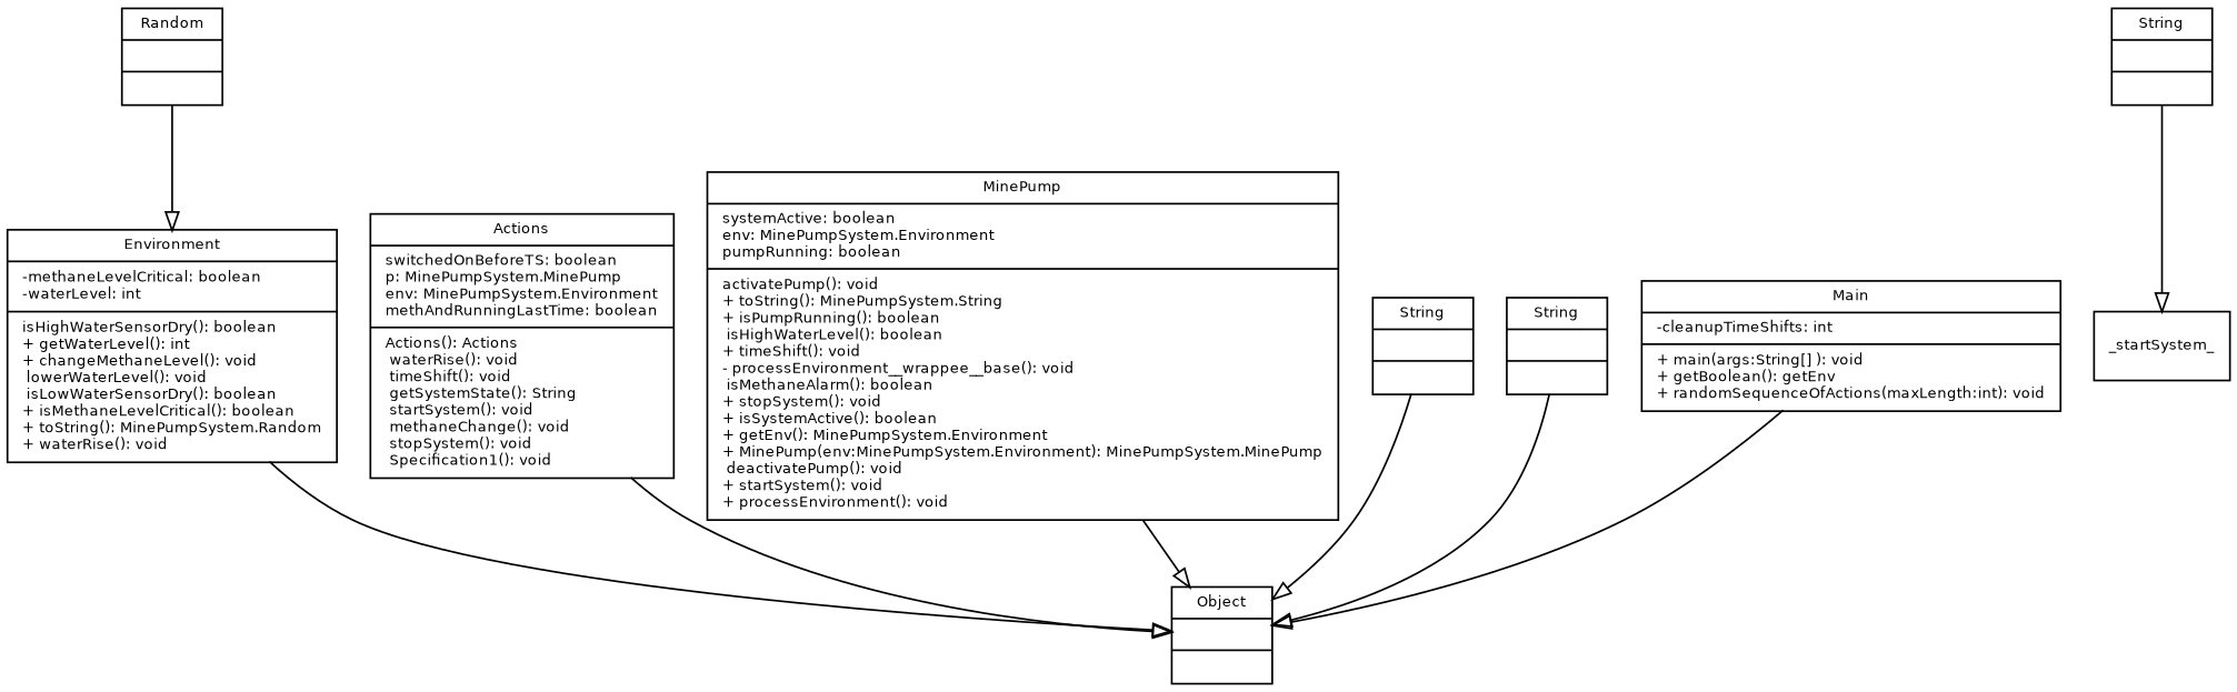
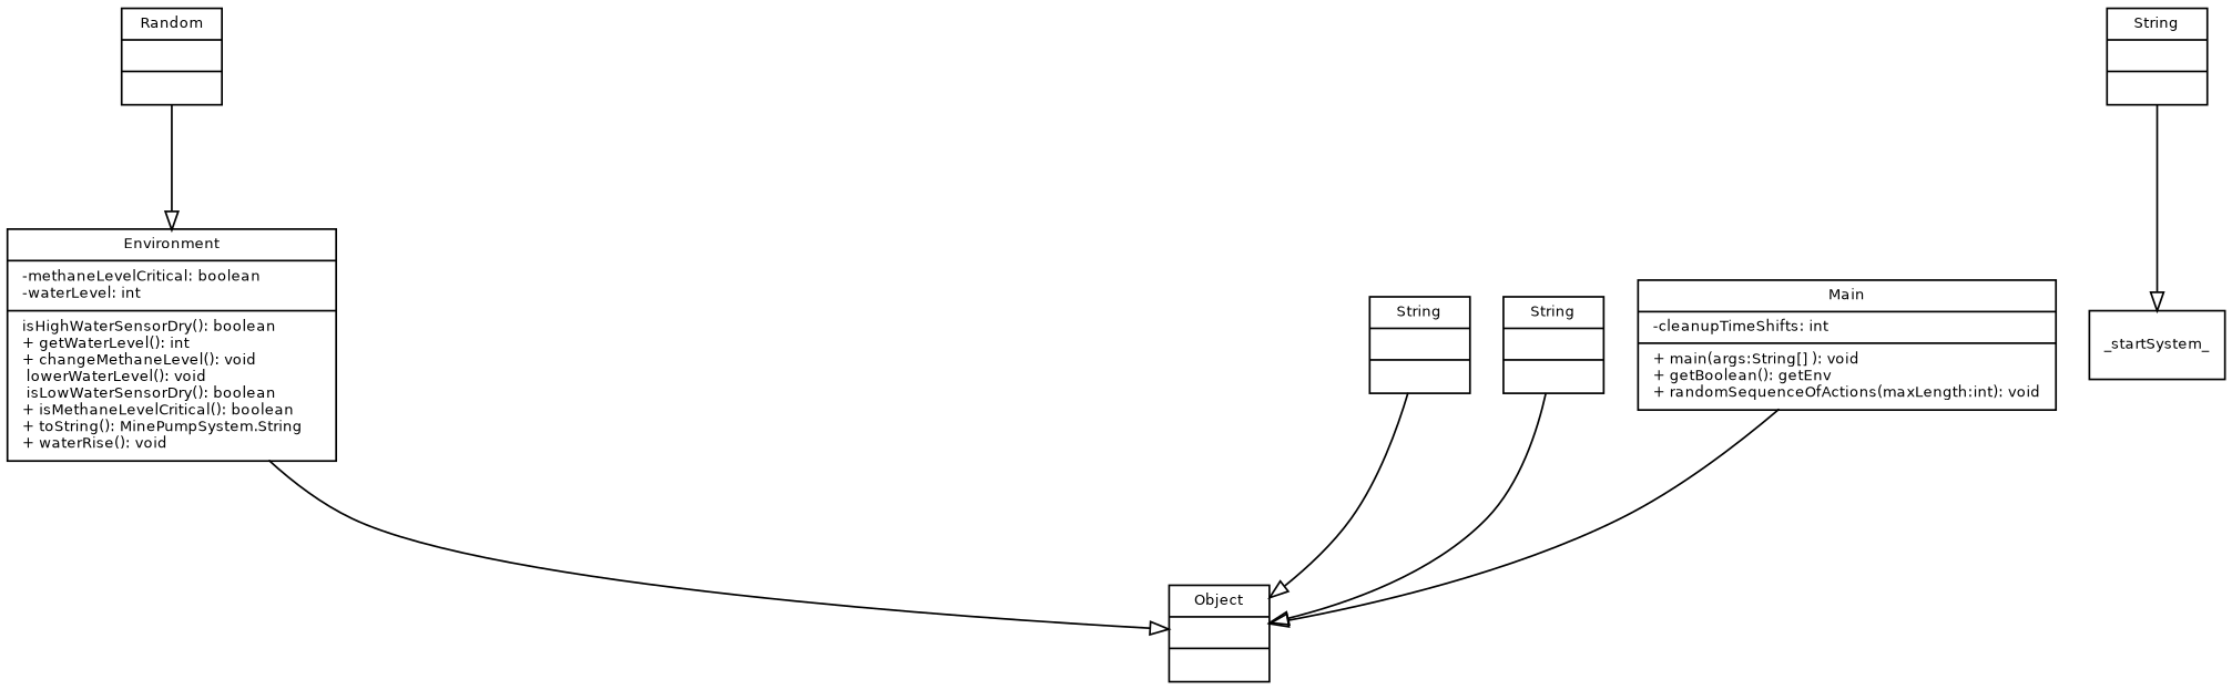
  digraph {
    fontname="DejaVu Sans"
    fontsize=8
    node [fontname="DejaVu Sans" fontsize=8 shape=record]
    edge [arrowhead=empty arrowtail=none fontname="DejaVu Sans" fontsize=8 style=solid]
    n1 [label="{Random||}"]
-   n2 [label="{Environment|-methaneLevelCritical: boolean\l-waterLevel: int\l| isHighWaterSensorDry(): boolean\l+ getWaterLevel(): int\l+ changeMethaneLevel(): void\l lowerWaterLevel(): void\l isLowWaterSensorDry(): boolean\l+ isMethaneLevelCritical(): boolean\l+ toString(): MinePumpSystem.Random\l+ waterRise(): void\l}"]
+   n2 [label="{Environment|-methaneLevelCritical: boolean\l-waterLevel: int\l| isHighWaterSensorDry(): boolean\l+ getWaterLevel(): int\l+ changeMethaneLevel(): void\l lowerWaterLevel(): void\l isLowWaterSensorDry(): boolean\l+ isMethaneLevelCritical(): boolean\l+ toString(): MinePumpSystem.String\l+ waterRise(): void\l}"]
    n3 [label="{Object||}"]
-   n4 [label="{Actions|switchedOnBeforeTS: boolean\lp: MinePumpSystem.MinePump\lenv: MinePumpSystem.Environment\lmethAndRunningLastTime: boolean\l| Actions(): Actions\l waterRise(): void\l timeShift(): void\l getSystemState(): String\l startSystem(): void\l methaneChange(): void\l stopSystem(): void\l Specification1(): void\l}"]
-   n5 [label="{MinePump|systemActive: boolean\lenv: MinePumpSystem.Environment\lpumpRunning: boolean\l| activatePump(): void\l+ toString(): MinePumpSystem.String\l+ isPumpRunning(): boolean\l isHighWaterLevel(): boolean\l+ timeShift(): void\l- processEnvironment__wrappee__base(): void\l isMethaneAlarm(): boolean\l+ stopSystem(): void\l+ isSystemActive(): boolean\l+ getEnv(): MinePumpSystem.Environment\l+ MinePump(env:MinePumpSystem.Environment): MinePumpSystem.MinePump\l deactivatePump(): void\l+ startSystem(): void\l+ processEnvironment(): void\l}"]
    n6 [label="{String||}"]
    n7 [label=_startSystem_]
    n8 [label="{String||}"]
    n9 [label="{String||}"]
    n10 [label="{Main|-cleanupTimeShifts: int\l|+ main(args:String[] ): void\l+ getBoolean(): getEnv\l+ randomSequenceOfActions(maxLength:int): void\l}"]
    n1 -> n2
    n2 -> n3
-   n4 -> n3
-   n5 -> n3
    n6 -> n7
    n8 -> n3
    n9 -> n3
    n10 -> n3
  }
